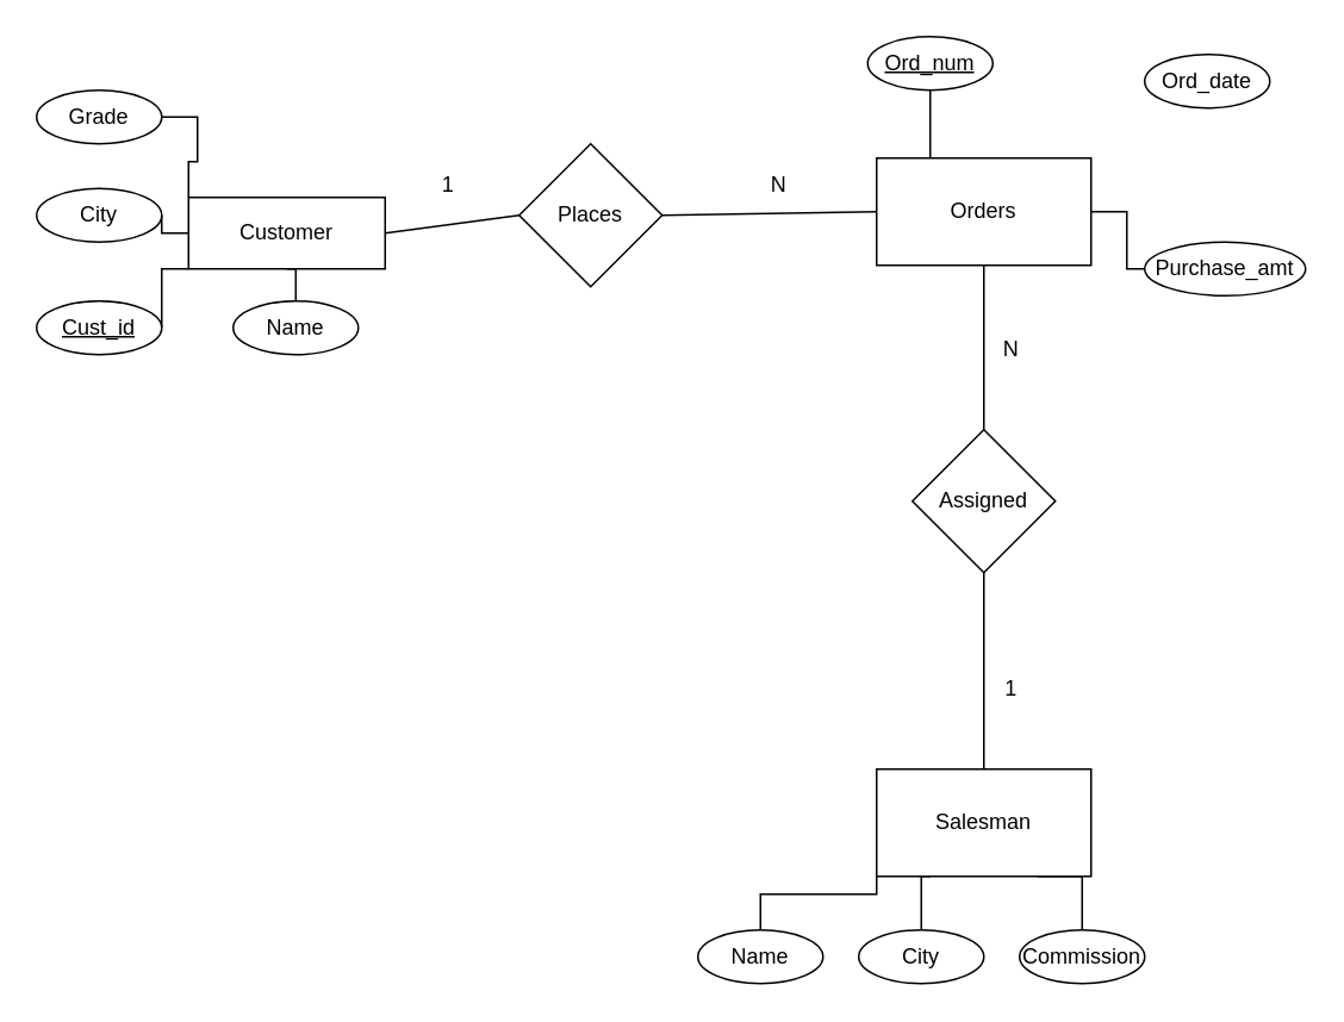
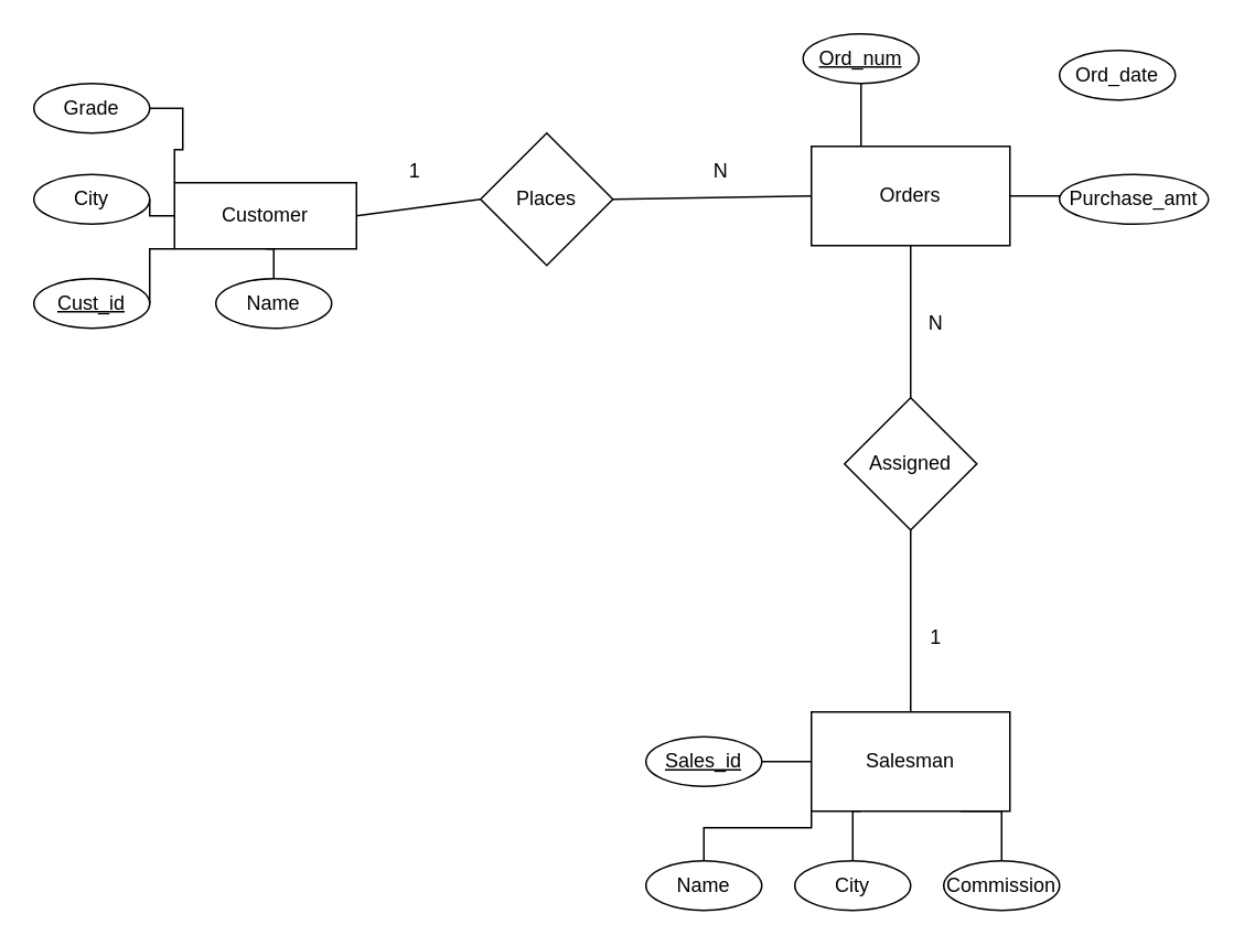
  <mxCell id="0" />
  <mxCell id="1" parent="0" />
  <mxCell id="2" style="edgeStyle=orthogonalEdgeStyle;rounded=0;orthogonalLoop=1;jettySize=auto;html=1;exitX=0;exitY=0;exitDx=0;exitDy=0;entryX=1;entryY=0.5;entryDx=0;entryDy=0;endArrow=none;endFill=0;" edge="1" parent="1" source="6" target="25"><mxGeometry relative="1" as="geometry" /></mxCell>
  <mxCell id="3" style="edgeStyle=orthogonalEdgeStyle;rounded=0;orthogonalLoop=1;jettySize=auto;html=1;exitX=0;exitY=0.5;exitDx=0;exitDy=0;entryX=1;entryY=0.5;entryDx=0;entryDy=0;endArrow=none;endFill=0;" edge="1" parent="1" source="6" target="26"><mxGeometry relative="1" as="geometry" /></mxCell>
  <mxCell id="4" style="edgeStyle=orthogonalEdgeStyle;rounded=0;orthogonalLoop=1;jettySize=auto;html=1;exitX=0;exitY=1;exitDx=0;exitDy=0;entryX=1;entryY=0.5;entryDx=0;entryDy=0;endArrow=none;endFill=0;" edge="1" parent="1" source="6" target="27"><mxGeometry relative="1" as="geometry" /></mxCell>
  <mxCell id="5" style="edgeStyle=orthogonalEdgeStyle;rounded=0;orthogonalLoop=1;jettySize=auto;html=1;exitX=0.5;exitY=1;exitDx=0;exitDy=0;entryX=0.5;entryY=0;entryDx=0;entryDy=0;endArrow=none;endFill=0;" edge="1" parent="1" source="6" target="28"><mxGeometry relative="1" as="geometry" /></mxCell>
  <mxCell id="6" value="Customer" style="rounded=0;whiteSpace=wrap;html=1;" parent="1" vertex="1"><mxGeometry x="105" y="110" width="110" height="40" as="geometry" /></mxCell>
  <mxCell id="7" value="Places" style="rhombus;whiteSpace=wrap;html=1;" vertex="1" parent="1"><mxGeometry x="290" y="80" width="80" height="80" as="geometry" /></mxCell>
  <mxCell id="8" style="edgeStyle=orthogonalEdgeStyle;rounded=0;orthogonalLoop=1;jettySize=auto;html=1;exitX=0.25;exitY=0;exitDx=0;exitDy=0;entryX=0.5;entryY=1;entryDx=0;entryDy=0;endArrow=none;endFill=0;" edge="1" parent="1" source="10" target="29"><mxGeometry relative="1" as="geometry" /></mxCell>
  <mxCell id="9" style="edgeStyle=orthogonalEdgeStyle;rounded=0;orthogonalLoop=1;jettySize=auto;html=1;exitX=1;exitY=0.5;exitDx=0;exitDy=0;entryX=0;entryY=0.5;entryDx=0;entryDy=0;endArrow=none;endFill=0;" edge="1" parent="1" source="10" target="31"><mxGeometry relative="1" as="geometry" /></mxCell>
  <mxCell id="10" value="Orders" style="rounded=0;whiteSpace=wrap;html=1;" vertex="1" parent="1"><mxGeometry x="490" y="88" width="120" height="60" as="geometry" /></mxCell>
  <mxCell id="11" value="Assigned" style="rhombus;whiteSpace=wrap;html=1;" vertex="1" parent="1"><mxGeometry x="510" y="240" width="80" height="80" as="geometry" /></mxCell>
  <mxCell id="12" value="" style="endArrow=none;html=1;rounded=0;entryX=1;entryY=0.5;entryDx=0;entryDy=0;exitX=0;exitY=0.5;exitDx=0;exitDy=0;" edge="1" parent="1" source="7" target="6"><mxGeometry width="50" height="50" relative="1" as="geometry"><mxPoint x="380" y="130" as="sourcePoint" /><mxPoint x="430" y="80" as="targetPoint" /></mxGeometry></mxCell>
  <mxCell id="13" value="" style="endArrow=none;html=1;rounded=0;exitX=1;exitY=0.5;exitDx=0;exitDy=0;entryX=0;entryY=0.5;entryDx=0;entryDy=0;" edge="1" parent="1" source="7" target="10"><mxGeometry width="50" height="50" relative="1" as="geometry"><mxPoint x="380" y="130" as="sourcePoint" /><mxPoint x="430" y="80" as="targetPoint" /></mxGeometry></mxCell>
  <mxCell id="14" value="" style="endArrow=none;html=1;rounded=0;entryX=0.5;entryY=0;entryDx=0;entryDy=0;exitX=0.5;exitY=1;exitDx=0;exitDy=0;" edge="1" parent="1" source="10" target="11"><mxGeometry width="50" height="50" relative="1" as="geometry"><mxPoint x="300" y="130" as="sourcePoint" /><mxPoint x="230" y="130" as="targetPoint" /></mxGeometry></mxCell>
+ <mxCell id="15" style="edgeStyle=orthogonalEdgeStyle;rounded=0;orthogonalLoop=1;jettySize=auto;html=1;exitX=0;exitY=0.5;exitDx=0;exitDy=0;entryX=1;entryY=0.5;entryDx=0;entryDy=0;endArrow=none;endFill=0;" edge="1" parent="1" source="19" target="32"><mxGeometry relative="1" as="geometry" /></mxCell>
  <mxCell id="16" style="edgeStyle=orthogonalEdgeStyle;rounded=0;orthogonalLoop=1;jettySize=auto;html=1;exitX=0;exitY=1;exitDx=0;exitDy=0;entryX=0.5;entryY=0;entryDx=0;entryDy=0;endArrow=none;endFill=0;" edge="1" parent="1" source="19" target="33"><mxGeometry relative="1" as="geometry"><Array as="points"><mxPoint x="490" y="500" /><mxPoint x="425" y="500" /></Array></mxGeometry></mxCell>
  <mxCell id="17" style="edgeStyle=orthogonalEdgeStyle;rounded=0;orthogonalLoop=1;jettySize=auto;html=1;exitX=0.25;exitY=1;exitDx=0;exitDy=0;entryX=0.5;entryY=0;entryDx=0;entryDy=0;endArrow=none;endFill=0;" edge="1" parent="1" source="19" target="34"><mxGeometry relative="1" as="geometry" /></mxCell>
  <mxCell id="18" style="edgeStyle=orthogonalEdgeStyle;rounded=0;orthogonalLoop=1;jettySize=auto;html=1;exitX=0.75;exitY=1;exitDx=0;exitDy=0;entryX=0.5;entryY=0;entryDx=0;entryDy=0;endArrow=none;endFill=0;" edge="1" parent="1" source="19" target="35"><mxGeometry relative="1" as="geometry" /></mxCell>
  <mxCell id="19" value="Salesman" style="rounded=0;whiteSpace=wrap;html=1;" vertex="1" parent="1"><mxGeometry x="490" y="430" width="120" height="60" as="geometry" /></mxCell>
  <mxCell id="20" value="" style="endArrow=none;html=1;rounded=0;entryX=0.5;entryY=1;entryDx=0;entryDy=0;exitX=0.5;exitY=0;exitDx=0;exitDy=0;" edge="1" parent="1" source="19" target="11"><mxGeometry width="50" height="50" relative="1" as="geometry"><mxPoint x="380" y="490" as="sourcePoint" /><mxPoint x="430" y="440" as="targetPoint" /></mxGeometry></mxCell>
  <mxCell id="21" value="1" style="text;html=1;align=center;verticalAlign=middle;resizable=0;points=[];autosize=1;strokeColor=none;fillColor=none;" vertex="1" parent="1"><mxGeometry x="235" y="88" width="30" height="30" as="geometry" /></mxCell>
  <mxCell id="22" value="N" style="text;html=1;align=center;verticalAlign=middle;resizable=0;points=[];autosize=1;strokeColor=none;fillColor=none;" vertex="1" parent="1"><mxGeometry x="420" y="88" width="30" height="30" as="geometry" /></mxCell>
  <mxCell id="23" value="N" style="text;html=1;align=center;verticalAlign=middle;resizable=0;points=[];autosize=1;strokeColor=none;fillColor=none;" vertex="1" parent="1"><mxGeometry x="550" y="180" width="30" height="30" as="geometry" /></mxCell>
  <mxCell id="24" value="1" style="text;html=1;align=center;verticalAlign=middle;resizable=0;points=[];autosize=1;strokeColor=none;fillColor=none;" vertex="1" parent="1"><mxGeometry x="550" y="370" width="30" height="30" as="geometry" /></mxCell>
  <mxCell id="25" value="Grade" style="ellipse;whiteSpace=wrap;html=1;" vertex="1" parent="1"><mxGeometry x="20" y="50" width="70" height="30" as="geometry" /></mxCell>
  <mxCell id="26" value="City" style="ellipse;whiteSpace=wrap;html=1;" vertex="1" parent="1"><mxGeometry x="20" y="105" width="70" height="30" as="geometry" /></mxCell>
  <mxCell id="27" value="&lt;u&gt;Cust_id&lt;/u&gt;" style="ellipse;whiteSpace=wrap;html=1;" vertex="1" parent="1"><mxGeometry x="20" y="168" width="70" height="30" as="geometry" /></mxCell>
  <mxCell id="28" value="Name" style="ellipse;whiteSpace=wrap;html=1;" vertex="1" parent="1"><mxGeometry x="130" y="168" width="70" height="30" as="geometry" /></mxCell>
  <mxCell id="29" value="&lt;u&gt;Ord_num&lt;/u&gt;" style="ellipse;whiteSpace=wrap;html=1;" vertex="1" parent="1"><mxGeometry x="485" y="20" width="70" height="30" as="geometry" /></mxCell>
  <mxCell id="30" value="Ord_date" style="ellipse;whiteSpace=wrap;html=1;" vertex="1" parent="1"><mxGeometry x="640" y="30" width="70" height="30" as="geometry" /></mxCell>
- <mxCell id="31" value="Purchase_amt" style="ellipse;whiteSpace=wrap;html=1;" vertex="1" parent="1"><mxGeometry x="640" y="135" width="90" height="30" as="geometry" /></mxCell>
+ <mxCell id="31" value="Purchase_amt" style="ellipse;whiteSpace=wrap;html=1;" vertex="1" parent="1"><mxGeometry x="640" y="105" width="90" height="30" as="geometry" /></mxCell>
+ <mxCell id="32" value="&lt;u&gt;Sales_id&lt;/u&gt;" style="ellipse;whiteSpace=wrap;html=1;" vertex="1" parent="1"><mxGeometry x="390" y="445" width="70" height="30" as="geometry" /></mxCell>
  <mxCell id="33" value="Name" style="ellipse;whiteSpace=wrap;html=1;" vertex="1" parent="1"><mxGeometry x="390" y="520" width="70" height="30" as="geometry" /></mxCell>
  <mxCell id="34" value="City" style="ellipse;whiteSpace=wrap;html=1;" vertex="1" parent="1"><mxGeometry x="480" y="520" width="70" height="30" as="geometry" /></mxCell>
  <mxCell id="35" value="Commission" style="ellipse;whiteSpace=wrap;html=1;" vertex="1" parent="1"><mxGeometry x="570" y="520" width="70" height="30" as="geometry" /></mxCell>
